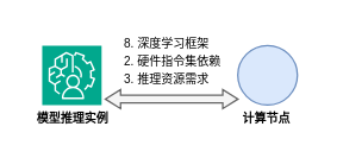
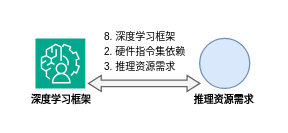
  <mxCell id="0" />
  <mxCell id="1" parent="0" />
- <mxCell id="2" value="&lt;font style=&quot;font-size: 8px;&quot;&gt;模型推理实例&lt;/font&gt;" style="text;html=1;align=center;verticalAlign=middle;whiteSpace=wrap;rounded=0;fontStyle=1;fontSize=10;" vertex="1" parent="1"><mxGeometry x="20" y="73" width="57.44" height="10.5" as="geometry" /></mxCell>
+ <mxCell id="2" value="&lt;font style=&quot;font-size: 8px;&quot;&gt;深度学习框架&lt;/font&gt;" style="text;html=1;align=center;verticalAlign=middle;whiteSpace=wrap;rounded=0;fontStyle=1;fontSize=10;" vertex="1" parent="1"><mxGeometry x="20" y="73" width="57.44" height="10.5" as="geometry" /></mxCell>
  <mxCell id="3" value="" style="sketch=0;points=[[0,0,0],[0.25,0,0],[0.5,0,0],[0.75,0,0],[1,0,0],[0,1,0],[0.25,1,0],[0.5,1,0],[0.75,1,0],[1,1,0],[0,0.25,0],[0,0.5,0],[0,0.75,0],[1,0.25,0],[1,0.5,0],[1,0.75,0]];outlineConnect=0;fontColor=#232F3E;fillColor=#01A88D;strokeColor=#ffffff;dashed=0;verticalLabelPosition=bottom;verticalAlign=top;align=center;html=1;fontSize=12;fontStyle=0;aspect=fixed;shape=mxgraph.aws4.resourceIcon;resIcon=mxgraph.aws4.augmented_ai;" vertex="1" parent="1"><mxGeometry x="27.81" y="30.19" width="39.81" height="39.81" as="geometry" /></mxCell>
  <mxCell id="4" value="" style="ellipse;whiteSpace=wrap;html=1;aspect=fixed;fillColor=#dae8fc;strokeColor=#6c8ebf;" vertex="1" parent="1"><mxGeometry x="158.96" y="30" width="40" height="40" as="geometry" /></mxCell>
- <mxCell id="5" value="&lt;font style=&quot;font-size: 8px;&quot;&gt;计算节点&lt;/font&gt;" style="text;html=1;align=center;verticalAlign=middle;whiteSpace=wrap;rounded=0;fontStyle=1" vertex="1" parent="1"><mxGeometry x="150.24" y="73" width="57.44" height="10.5" as="geometry" /></mxCell>
+ <mxCell id="5" value="&lt;font style=&quot;font-size: 8px;&quot;&gt;推理资源需求&lt;/font&gt;" style="text;html=1;align=center;verticalAlign=middle;whiteSpace=wrap;rounded=0;fontStyle=1" vertex="1" parent="1"><mxGeometry x="150.24" y="73" width="57.44" height="10.5" as="geometry" /></mxCell>
  <mxCell id="6" value="" style="shape=flexArrow;endArrow=classic;startArrow=classic;html=1;rounded=0;startWidth=6.553;startSize=3.081;width=5.238;endWidth=6.553;endSize=3.081;fillColor=#f5f5f5;strokeColor=#666666;" edge="1" parent="1"><mxGeometry width="100" height="100" relative="1" as="geometry"><mxPoint x="69.62" y="66" as="sourcePoint" /><mxPoint x="159.62" y="66" as="targetPoint" /></mxGeometry></mxCell>
  <mxCell id="7" value="&lt;div style=&quot;line-height: 100%;&quot;&gt;&lt;div style=&quot;text-align: left;&quot;&gt;&lt;span style=&quot;font-size: 8px; line-height: 100%;&quot;&gt;8. 深度学习框架&lt;/span&gt;&lt;/div&gt;&lt;div style=&quot;text-align: left;&quot;&gt;&lt;font style=&quot;font-size: 8px; line-height: 100%;&quot;&gt;2.&amp;nbsp;硬件指令集依赖&lt;/font&gt;&lt;/div&gt;&lt;div style=&quot;text-align: left;&quot;&gt;&lt;font style=&quot;font-size: 8px; line-height: 100%;&quot;&gt;3. 推理资源需求&lt;/font&gt;&lt;/div&gt;&lt;/div&gt;" style="text;html=1;align=center;verticalAlign=middle;whiteSpace=wrap;rounded=0;" vertex="1" parent="1"><mxGeometry x="77.37" y="20" width="76.94" height="38" as="geometry" /></mxCell>
